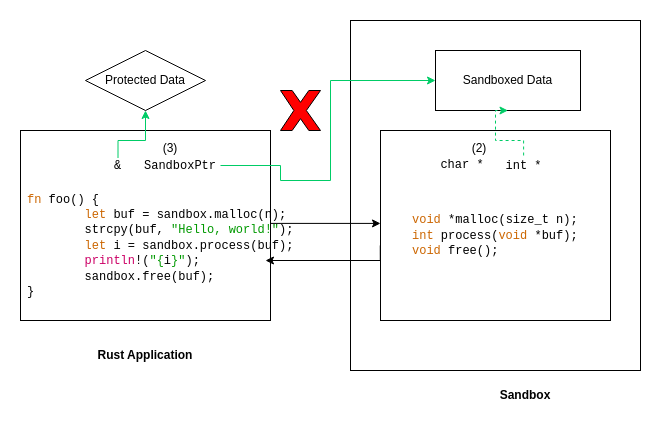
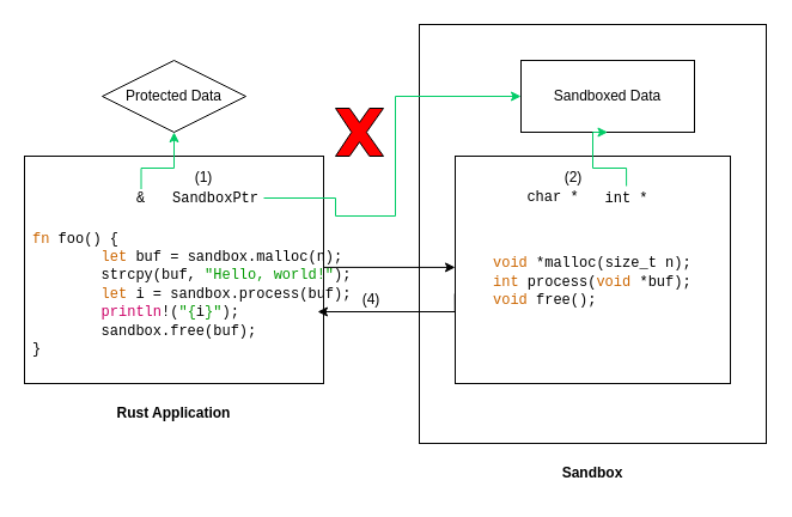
  <mxCell id="0" />
  <mxCell id="1" parent="0" />
  <mxCell id="2" value="" style="rounded=0;whiteSpace=wrap;html=1;horizontal=1;" parent="1" vertex="1"><mxGeometry x="20" y="130" width="250" height="190" as="geometry" /></mxCell>
- <mxCell id="3" value="&lt;b&gt;Rust Application&lt;/b&gt;" style="text;html=1;align=center;verticalAlign=middle;whiteSpace=wrap;rounded=0;" parent="1" vertex="1"><mxGeometry x="96.25" y="340" width="97.5" height="30" as="geometry" /></mxCell>
+ <mxCell id="3" value="&lt;b&gt;Rust Application&lt;/b&gt;" style="text;html=1;align=center;verticalAlign=middle;whiteSpace=wrap;rounded=0;" parent="1" vertex="1"><mxGeometry x="96.25" y="330" width="97.5" height="30" as="geometry" /></mxCell>
  <mxCell id="4" value="" style="rounded=0;whiteSpace=wrap;html=1;" parent="1" vertex="1"><mxGeometry x="350" y="20" width="290" height="350" as="geometry" /></mxCell>
  <mxCell id="5" value="" style="rounded=0;whiteSpace=wrap;html=1;horizontal=1;" parent="1" vertex="1"><mxGeometry x="380" y="130" width="230" height="190" as="geometry" /></mxCell>
  <mxCell id="6" value="Protected Data" style="rhombus;whiteSpace=wrap;html=1;" parent="1" vertex="1"><mxGeometry x="85" y="50" width="120" height="60" as="geometry" /></mxCell>
  <mxCell id="7" style="edgeStyle=orthogonalEdgeStyle;rounded=0;orthogonalLoop=1;jettySize=auto;html=1;exitX=0.5;exitY=0;exitDx=0;exitDy=0;entryX=0.5;entryY=1;entryDx=0;entryDy=0;strokeColor=#00CC66;" parent="1" source="8" target="6" edge="1"><mxGeometry relative="1" as="geometry"><Array as="points"><mxPoint x="117" y="140" /><mxPoint x="145" y="140" /></Array></mxGeometry></mxCell>
  <mxCell id="8" value="&lt;font face=&quot;Courier New&quot;&gt;&amp;amp;&lt;/font&gt;" style="text;html=1;align=center;verticalAlign=middle;whiteSpace=wrap;rounded=0;" parent="1" vertex="1"><mxGeometry x="110" y="157.5" width="15" height="15" as="geometry" /></mxCell>
  <mxCell id="9" value="Sandboxed Data" style="rounded=0;whiteSpace=wrap;html=1;" parent="1" vertex="1"><mxGeometry x="435" y="50" width="145" height="60" as="geometry" /></mxCell>
- <mxCell id="10" value="&lt;b&gt;Sandbox&lt;br&gt;&lt;/b&gt;" style="text;html=1;align=center;verticalAlign=middle;whiteSpace=wrap;rounded=0;" parent="1" vertex="1"><mxGeometry x="476.25" y="380" width="97.5" height="30" as="geometry" /></mxCell>
+ <mxCell id="10" value="&lt;b&gt;Sandbox&lt;br&gt;&lt;/b&gt;" style="text;html=1;align=center;verticalAlign=middle;whiteSpace=wrap;rounded=0;" parent="1" vertex="1"><mxGeometry x="446.25" y="380" width="97.5" height="30" as="geometry" /></mxCell>
  <mxCell id="11" style="edgeStyle=orthogonalEdgeStyle;rounded=0;orthogonalLoop=1;jettySize=auto;html=1;exitX=1;exitY=0.75;exitDx=0;exitDy=0;entryX=0;entryY=0.5;entryDx=0;entryDy=0;strokeColor=none;" parent="1" source="13" target="9" edge="1"><mxGeometry relative="1" as="geometry" /></mxCell>
  <mxCell id="12" style="edgeStyle=orthogonalEdgeStyle;rounded=0;orthogonalLoop=1;jettySize=auto;html=1;exitX=1;exitY=0.5;exitDx=0;exitDy=0;entryX=0;entryY=0.5;entryDx=0;entryDy=0;fontColor=#00CC66;strokeColor=#00CC66;" parent="1" source="13" target="9" edge="1"><mxGeometry relative="1" as="geometry"><Array as="points"><mxPoint x="280" y="165" /><mxPoint x="280" y="180" /><mxPoint x="330" y="180" /><mxPoint x="330" y="80" /></Array></mxGeometry></mxCell>
  <mxCell id="13" value="&lt;font face=&quot;Courier New&quot;&gt;SandboxPtr&lt;/font&gt;" style="text;html=1;align=center;verticalAlign=middle;whiteSpace=wrap;rounded=0;" parent="1" vertex="1"><mxGeometry x="140" y="150" width="80" height="30" as="geometry" /></mxCell>
  <mxCell id="14" value="char *" style="text;html=1;align=center;verticalAlign=middle;whiteSpace=wrap;rounded=0;fontFamily=Courier New;" parent="1" vertex="1"><mxGeometry x="435" y="155" width="53.75" height="20" as="geometry" /></mxCell>
- <mxCell id="15" style="edgeStyle=orthogonalEdgeStyle;rounded=0;orthogonalLoop=1;jettySize=auto;html=1;exitX=0.5;exitY=0;exitDx=0;exitDy=0;entryX=0.5;entryY=1;entryDx=0;entryDy=0;strokeColor=#00CC66;dashed=1;" parent="1" source="16" target="9" edge="1"><mxGeometry relative="1" as="geometry"><Array as="points"><mxPoint x="523" y="140" /><mxPoint x="495" y="140" /></Array></mxGeometry></mxCell>
+ <mxCell id="15" style="edgeStyle=orthogonalEdgeStyle;rounded=0;orthogonalLoop=1;jettySize=auto;html=1;exitX=0.5;exitY=0;exitDx=0;exitDy=0;entryX=0.5;entryY=1;entryDx=0;entryDy=0;strokeColor=#00CC66;" parent="1" source="16" target="9" edge="1"><mxGeometry relative="1" as="geometry"><Array as="points"><mxPoint x="523" y="140" /><mxPoint x="495" y="140" /></Array></mxGeometry></mxCell>
  <mxCell id="16" value="&lt;font face=&quot;Courier New&quot;&gt;int *&lt;/font&gt;" style="text;html=1;align=center;verticalAlign=middle;whiteSpace=wrap;rounded=0;" parent="1" vertex="1"><mxGeometry x="502.5" y="155" width="41.25" height="20" as="geometry" /></mxCell>
  <mxCell id="17" value="" style="verticalLabelPosition=bottom;verticalAlign=top;html=1;shape=mxgraph.basic.x;fillColor=#FF0000;" parent="1" vertex="1"><mxGeometry x="280" y="90" width="40" height="40" as="geometry" /></mxCell>
  <mxCell id="18" style="edgeStyle=orthogonalEdgeStyle;rounded=0;orthogonalLoop=1;jettySize=auto;html=1;exitX=1;exitY=0.5;exitDx=0;exitDy=0;entryX=0;entryY=0.489;entryDx=0;entryDy=0;entryPerimeter=0;" parent="1" source="2" target="5" edge="1"><mxGeometry relative="1" as="geometry"><mxPoint x="320" y="222.478" as="targetPoint" /><Array as="points"><mxPoint x="270" y="223" /></Array></mxGeometry></mxCell>
  <mxCell id="19" value="&lt;div align=&quot;left&quot;&gt;&lt;font face=&quot;Courier New&quot;&gt;&lt;font color=&quot;#cc6600&quot;&gt;fn&lt;/font&gt; foo() {&lt;/font&gt;&lt;/div&gt;&lt;div align=&quot;left&quot;&gt;&lt;font face=&quot;Courier New&quot;&gt;&lt;span style=&quot;white-space: pre;&quot;&gt;&#09;&lt;/span&gt;&lt;font color=&quot;#cc6600&quot;&gt;let&lt;/font&gt; buf = sandbox.malloc(n);&lt;/font&gt;&lt;/div&gt;&lt;div align=&quot;left&quot;&gt;&lt;font face=&quot;Courier New&quot;&gt;&lt;span style=&quot;white-space: pre;&quot;&gt;&#09;strcpy(buf, &lt;font color=&quot;#009900&quot;&gt;&quot;Hello, world!&quot;&lt;/font&gt;);&lt;/span&gt;&lt;font color=&quot;#009900&quot;&gt;&lt;br&gt;&lt;/font&gt;&lt;/font&gt;&lt;/div&gt;&lt;div align=&quot;left&quot;&gt;&lt;font face=&quot;Courier New&quot;&gt;&lt;span style=&quot;white-space: pre;&quot;&gt;&#09;&lt;/span&gt;&lt;/font&gt;&lt;font face=&quot;Courier New&quot;&gt;&lt;span style=&quot;white-space: pre;&quot;&gt;&lt;/span&gt;&lt;font color=&quot;#cc6600&quot;&gt;let &lt;/font&gt;&lt;/font&gt;&lt;font face=&quot;Courier New&quot;&gt;i = sandbox.process(buf);&lt;/font&gt;&lt;/div&gt;&lt;div align=&quot;left&quot;&gt;&lt;font face=&quot;Courier New&quot;&gt;&lt;span style=&quot;white-space: pre;&quot;&gt;&#09;&lt;/span&gt;&lt;font color=&quot;#cc0066&quot;&gt;println&lt;/font&gt;!(&lt;font color=&quot;#009900&quot;&gt;&quot;{&lt;/font&gt;i&lt;font color=&quot;#009900&quot;&gt;}&quot;&lt;/font&gt;);&lt;br&gt;&lt;/font&gt;&lt;/div&gt;&lt;div align=&quot;left&quot;&gt;&lt;font face=&quot;Courier New&quot;&gt;&lt;span style=&quot;white-space: pre;&quot;&gt;&#09;&lt;/span&gt;sandbox.free(buf);&lt;br&gt;&lt;/font&gt;&lt;/div&gt;&lt;div align=&quot;left&quot;&gt;&lt;font face=&quot;Courier New&quot;&gt;}&lt;br&gt;&lt;/font&gt;&lt;/div&gt;" style="text;html=1;align=left;verticalAlign=middle;whiteSpace=wrap;rounded=0;" parent="1" vertex="1"><mxGeometry x="25" y="190" width="240" height="110" as="geometry" /></mxCell>
  <mxCell id="20" value="&lt;div&gt;&lt;font face=&quot;Courier New&quot; color=&quot;#cc6600&quot;&gt;void &lt;/font&gt;&lt;font face=&quot;Courier New&quot;&gt;*malloc(size_t n);&lt;/font&gt;&lt;/div&gt;&lt;div&gt;&lt;font face=&quot;Courier New&quot;&gt;&lt;font color=&quot;#cc6600&quot;&gt;int&lt;/font&gt; process(&lt;/font&gt;&lt;font face=&quot;Courier New&quot; color=&quot;#cc6600&quot;&gt;void&lt;/font&gt;&lt;font face=&quot;Courier New&quot;&gt; *buf);&lt;br&gt;&lt;/font&gt;&lt;/div&gt;&lt;div&gt;&lt;font face=&quot;Courier New&quot; color=&quot;#cc6600&quot;&gt;void&lt;/font&gt;&lt;font face=&quot;Courier New&quot;&gt; free();&lt;/font&gt;&lt;/div&gt;" style="text;html=1;align=left;verticalAlign=middle;whiteSpace=wrap;rounded=0;" parent="1" vertex="1"><mxGeometry x="410" y="190" width="170" height="90" as="geometry" /></mxCell>
  <mxCell id="21" style="edgeStyle=orthogonalEdgeStyle;rounded=0;orthogonalLoop=1;jettySize=auto;html=1;entryX=-0.001;entryY=0.605;entryDx=0;entryDy=0;entryPerimeter=0;startArrow=classic;startFill=1;endArrow=none;endFill=0;" parent="1" source="19" target="5" edge="1"><mxGeometry relative="1" as="geometry"><Array as="points"><mxPoint x="380" y="260" /></Array></mxGeometry></mxCell>
- <mxCell id="22" value="(3)" style="text;html=1;align=center;verticalAlign=middle;whiteSpace=wrap;rounded=0;" vertex="1" parent="1"><mxGeometry x="160" y="137.5" width="20" height="20" as="geometry" /></mxCell>
+ <mxCell id="22" value="(1)" style="text;html=1;align=center;verticalAlign=middle;whiteSpace=wrap;rounded=0;" vertex="1" parent="1"><mxGeometry x="160" y="137.5" width="20" height="20" as="geometry" /></mxCell>
  <mxCell id="23" value="(2)" style="text;html=1;align=center;verticalAlign=middle;whiteSpace=wrap;rounded=0;" vertex="1" parent="1"><mxGeometry x="468.75" y="137.5" width="20" height="20" as="geometry" /></mxCell>
+ <mxCell id="24" value="(4)" style="text;html=1;align=center;verticalAlign=middle;whiteSpace=wrap;rounded=0;" vertex="1" parent="1"><mxGeometry x="300" y="240" width="20" height="20" as="geometry" /></mxCell>
